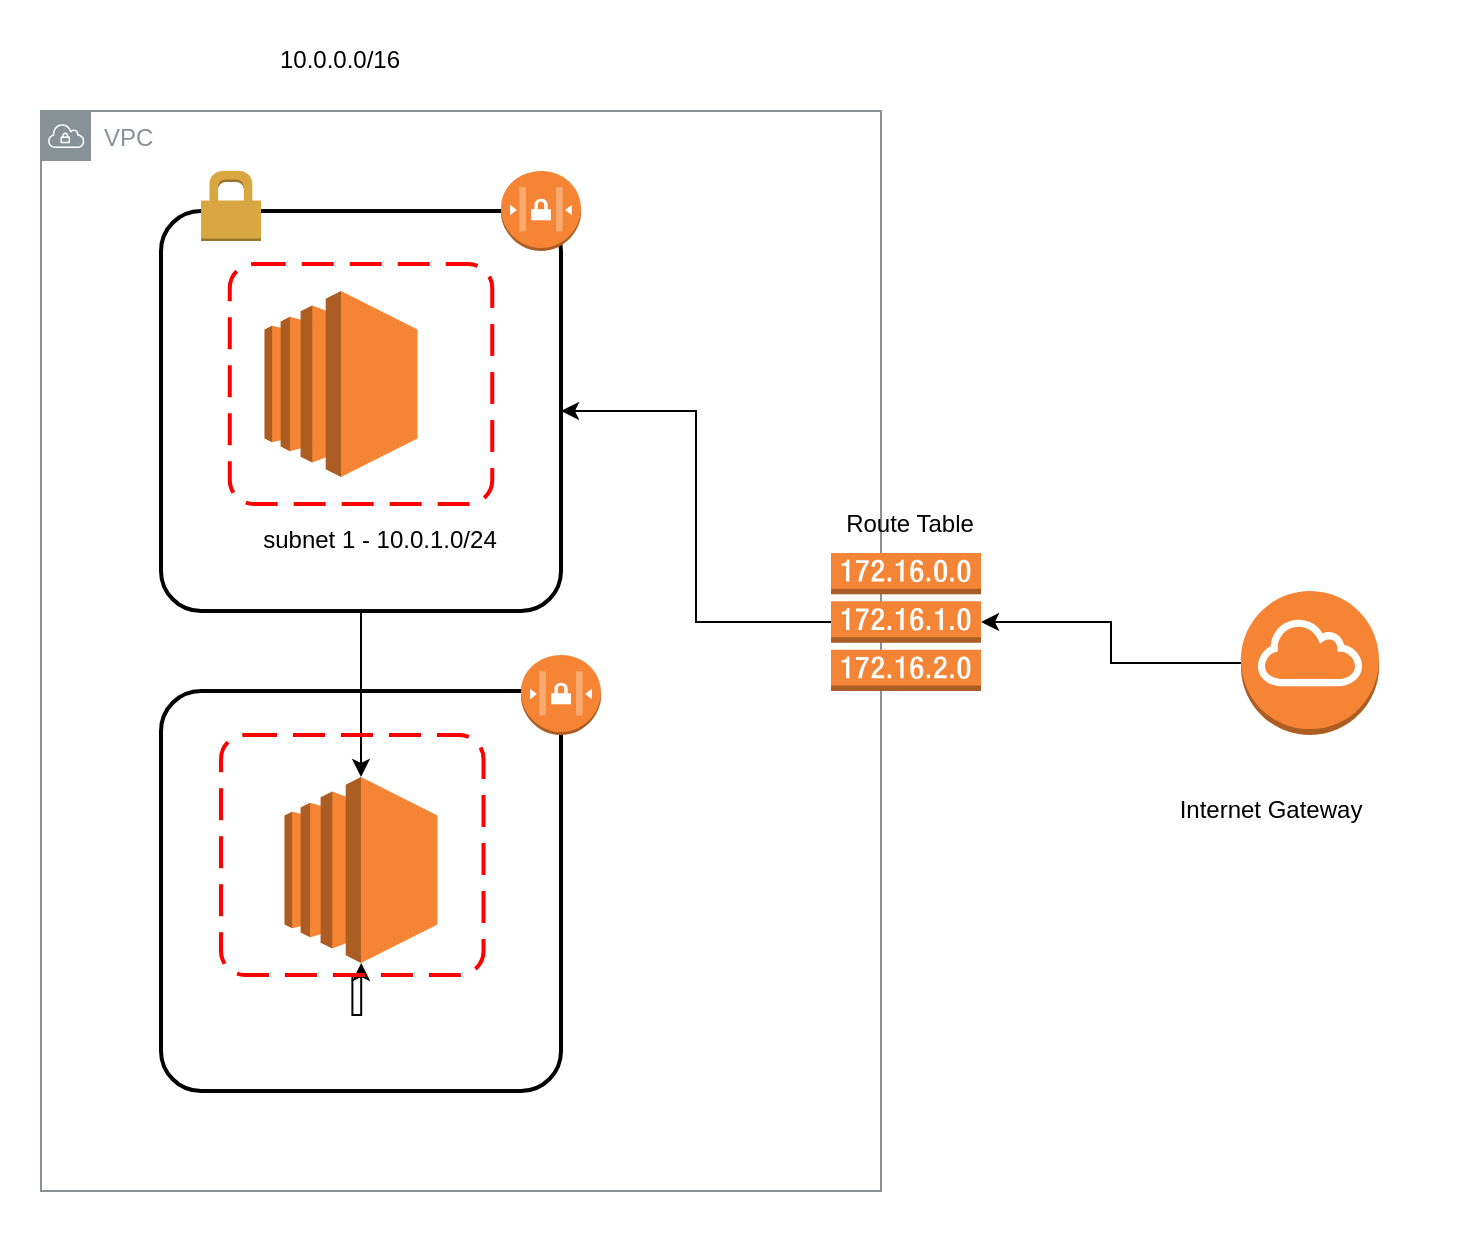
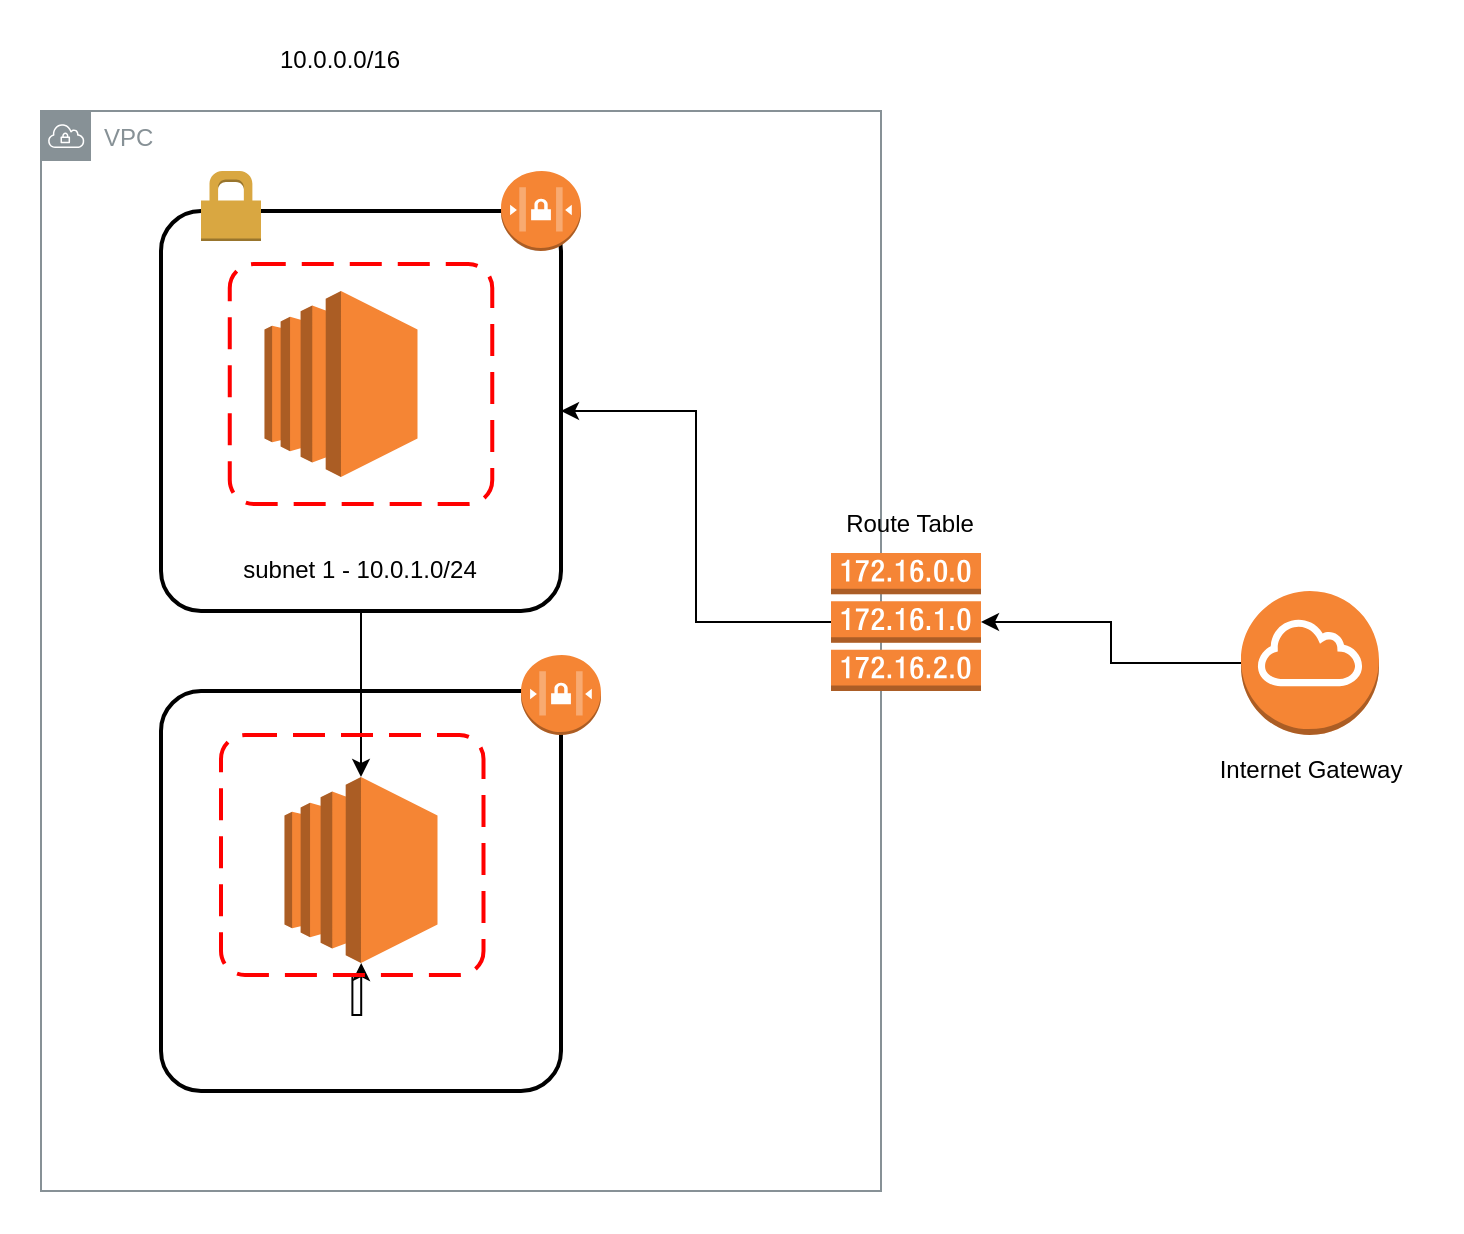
  <mxCell id="0" />
  <mxCell id="1" parent="0" />
  <mxCell id="2" value="VPC" style="outlineConnect=0;gradientColor=none;html=1;whiteSpace=wrap;fontSize=12;fontStyle=0;shape=mxgraph.aws4.group;grIcon=mxgraph.aws4.group_vpc;strokeColor=#879196;fillColor=none;verticalAlign=top;align=left;spacingLeft=30;fontColor=#879196;dashed=0;" vertex="1" parent="1"><mxGeometry x="20" y="55" width="420" height="540" as="geometry" /></mxCell>
  <mxCell id="3" style="edgeStyle=orthogonalEdgeStyle;rounded=0;orthogonalLoop=1;jettySize=auto;html=1;exitX=0.5;exitY=1;exitDx=0;exitDy=0;entryX=0.5;entryY=0;entryDx=0;entryDy=0;entryPerimeter=0;" edge="1" parent="1" source="4" target="10"><mxGeometry relative="1" as="geometry" /></mxCell>
  <mxCell id="4" value="" style="rounded=1;arcSize=10;dashed=0;fillColor=none;gradientColor=none;strokeWidth=2;" vertex="1" parent="1"><mxGeometry x="80" y="105" width="200" height="200" as="geometry" /></mxCell>
  <mxCell id="5" value="" style="dashed=0;html=1;shape=mxgraph.aws3.permissions;fillColor=#D9A741;gradientColor=none;dashed=0;" vertex="1" parent="1"><mxGeometry x="100" y="85" width="30" height="35" as="geometry" /></mxCell>
  <mxCell id="6" value="" style="rounded=1;arcSize=10;dashed=0;fillColor=none;gradientColor=none;strokeWidth=2;" vertex="1" parent="1"><mxGeometry x="80" y="345" width="200" height="200" as="geometry" /></mxCell>
  <mxCell id="7" value="10.0.0.0/16" style="text;html=1;strokeColor=none;fillColor=none;align=center;verticalAlign=middle;whiteSpace=wrap;rounded=0;" vertex="1" parent="1"><mxGeometry x="150" y="20" width="40" height="20" as="geometry" /></mxCell>
- <mxCell id="8" value="subnet 1 - 10.0.1.0/24&lt;br&gt;" style="text;html=1;strokeColor=none;fillColor=none;align=center;verticalAlign=middle;whiteSpace=wrap;rounded=0;" vertex="1" parent="1"><mxGeometry x="130" y="260" width="120" height="20" as="geometry" /></mxCell>
+ <mxCell id="8" value="subnet 1 - 10.0.1.0/24&lt;br&gt;" style="text;html=1;strokeColor=none;fillColor=none;align=center;verticalAlign=middle;whiteSpace=wrap;rounded=0;" vertex="1" parent="1"><mxGeometry x="120" y="275" width="120" height="20" as="geometry" /></mxCell>
  <mxCell id="9" value="" style="outlineConnect=0;dashed=0;verticalLabelPosition=bottom;verticalAlign=top;align=center;html=1;shape=mxgraph.aws3.ec2;fillColor=#F58534;gradientColor=none;" vertex="1" parent="1"><mxGeometry x="131.75" y="145" width="76.5" height="93" as="geometry" /></mxCell>
  <mxCell id="10" value="" style="outlineConnect=0;dashed=0;verticalLabelPosition=bottom;verticalAlign=top;align=center;html=1;shape=mxgraph.aws3.ec2;fillColor=#F58534;gradientColor=none;" vertex="1" parent="1"><mxGeometry x="141.75" y="388" width="76.5" height="93" as="geometry" /></mxCell>
  <mxCell id="11" style="edgeStyle=orthogonalEdgeStyle;rounded=0;orthogonalLoop=1;jettySize=auto;html=1;exitX=0;exitY=0.5;exitDx=0;exitDy=0;exitPerimeter=0;" edge="1" parent="1" source="12" target="4"><mxGeometry relative="1" as="geometry" /></mxCell>
  <mxCell id="12" value="" style="outlineConnect=0;dashed=0;verticalLabelPosition=bottom;verticalAlign=top;align=center;html=1;shape=mxgraph.aws3.route_table;fillColor=#F58536;gradientColor=none;" vertex="1" parent="1"><mxGeometry x="415" y="276" width="75" height="69" as="geometry" /></mxCell>
  <mxCell id="13" value="Route Table&lt;br&gt;" style="text;html=1;strokeColor=none;fillColor=none;align=center;verticalAlign=middle;whiteSpace=wrap;rounded=0;" vertex="1" parent="1"><mxGeometry x="415" y="251.5" width="80" height="20" as="geometry" /></mxCell>
  <mxCell id="14" style="edgeStyle=orthogonalEdgeStyle;rounded=0;orthogonalLoop=1;jettySize=auto;html=1;entryX=1;entryY=0.5;entryDx=0;entryDy=0;entryPerimeter=0;" edge="1" parent="1" source="15" target="12"><mxGeometry relative="1" as="geometry" /></mxCell>
  <mxCell id="15" value="" style="outlineConnect=0;dashed=0;verticalLabelPosition=bottom;verticalAlign=top;align=center;html=1;shape=mxgraph.aws3.internet_gateway;fillColor=#F58534;gradientColor=none;" vertex="1" parent="1"><mxGeometry x="620" y="295" width="69" height="72" as="geometry" /></mxCell>
  <mxCell id="16" style="edgeStyle=orthogonalEdgeStyle;rounded=0;orthogonalLoop=1;jettySize=auto;html=1;" edge="1" parent="1" source="17" target="10"><mxGeometry relative="1" as="geometry" /></mxCell>
  <mxCell id="17" value="" style="rounded=1;arcSize=10;dashed=1;strokeColor=#ff0000;fillColor=none;gradientColor=none;dashPattern=8 4;strokeWidth=2;" vertex="1" parent="1"><mxGeometry x="110" y="367" width="131.25" height="120" as="geometry" /></mxCell>
  <mxCell id="18" value="" style="rounded=1;arcSize=10;dashed=1;strokeColor=#ff0000;fillColor=none;gradientColor=none;dashPattern=8 4;strokeWidth=2;" vertex="1" parent="1"><mxGeometry x="114.38" y="131.5" width="131.25" height="120" as="geometry" /></mxCell>
- <mxCell id="19" value="Internet Gateway&lt;br&gt;" style="text;html=1;align=center;verticalAlign=middle;resizable=0;points=[];autosize=1;" vertex="1" parent="1"><mxGeometry x="579.5" y="395" width="110" height="20" as="geometry" /></mxCell>
+ <mxCell id="19" value="Internet Gateway&lt;br&gt;" style="text;html=1;align=center;verticalAlign=middle;resizable=0;points=[];autosize=1;" vertex="1" parent="1"><mxGeometry x="599.5" y="375" width="110" height="20" as="geometry" /></mxCell>
  <mxCell id="20" value="" style="outlineConnect=0;dashed=0;verticalLabelPosition=bottom;verticalAlign=top;align=center;html=1;shape=mxgraph.aws3.network_access_controllist;fillColor=#F58534;gradientColor=none;" vertex="1" parent="1"><mxGeometry x="250" y="85" width="40" height="40" as="geometry" /></mxCell>
  <mxCell id="21" value="" style="outlineConnect=0;dashed=0;verticalLabelPosition=bottom;verticalAlign=top;align=center;html=1;shape=mxgraph.aws3.network_access_controllist;fillColor=#F58534;gradientColor=none;" vertex="1" parent="1"><mxGeometry x="260" y="327" width="40" height="40" as="geometry" /></mxCell>
